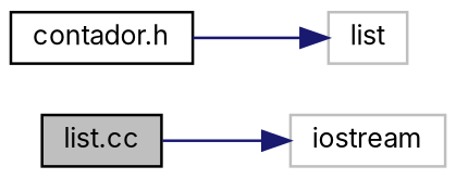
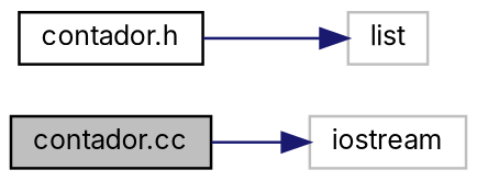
  digraph {
    fontname=Inter
    rankdir=LR
    node [color=black fillcolor=white fontname=Inter fontsize=10 shape=record style=filled]
    edge [color=midnightblue fontname=Inter fontsize=10 labelfontname=Helvetica labelfontsize=10 style=solid]
-   n1 [fillcolor=grey75 fontcolor=black height=0.2 label="list.cc" width=0.4]
+   n1 [fillcolor=grey75 fontcolor=black height=0.2 label="contador.cc" width=0.4]
    n2 [color=grey75 height=0.2 label=iostream width=0.4]
    n3 [height=0.2 label="contador.h" width=0.4]
    n4 [color=grey75 height=0.2 label=list width=0.4]
    n1 -> n2
    n3 -> n4
  }
